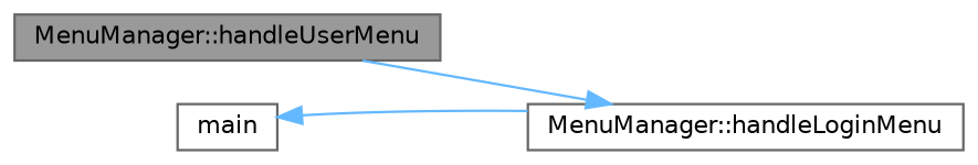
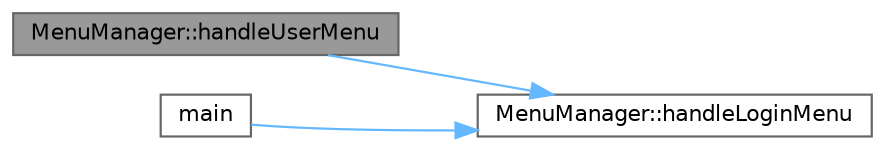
  digraph {
    rankdir=RL
    node [color=grey40 fillcolor=white fontname=Helvetica fontsize=10 shape=box style=filled]
    edge [color=steelblue1 dir=back fontname=Helvetica fontsize=10 labelfontname=Helvetica labelfontsize=10 style=solid]
    n1 [color=gray40 fillcolor=grey60 fontcolor=black height=0.2 label="MenuManager::handleUserMenu" width=0.4]
    n2 [height=0.2 label="MenuManager::handleLoginMenu" width=0.4]
    n3 [height=0.2 label=main width=0.4]
    n2 -> n1
-   n3 -> n2
+   n2 -> n3
  }
